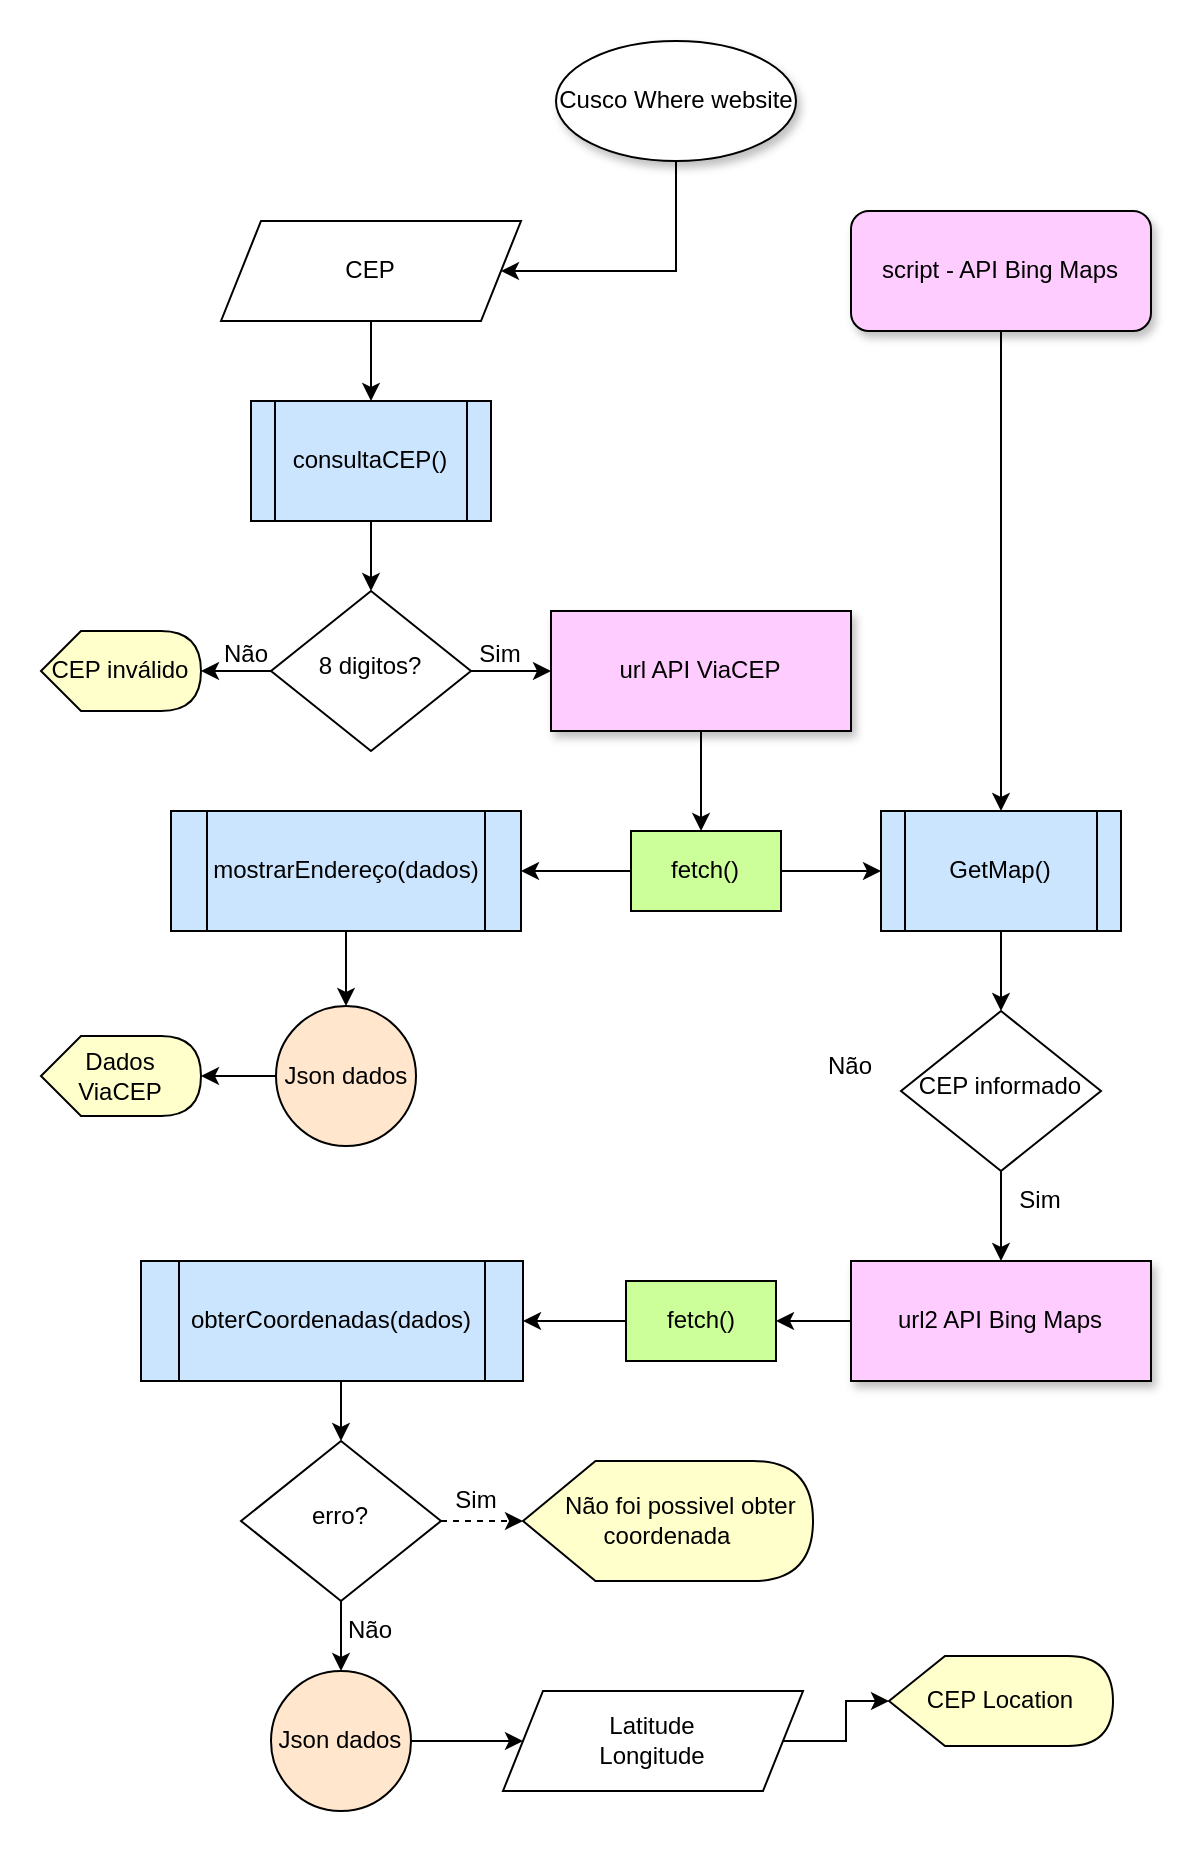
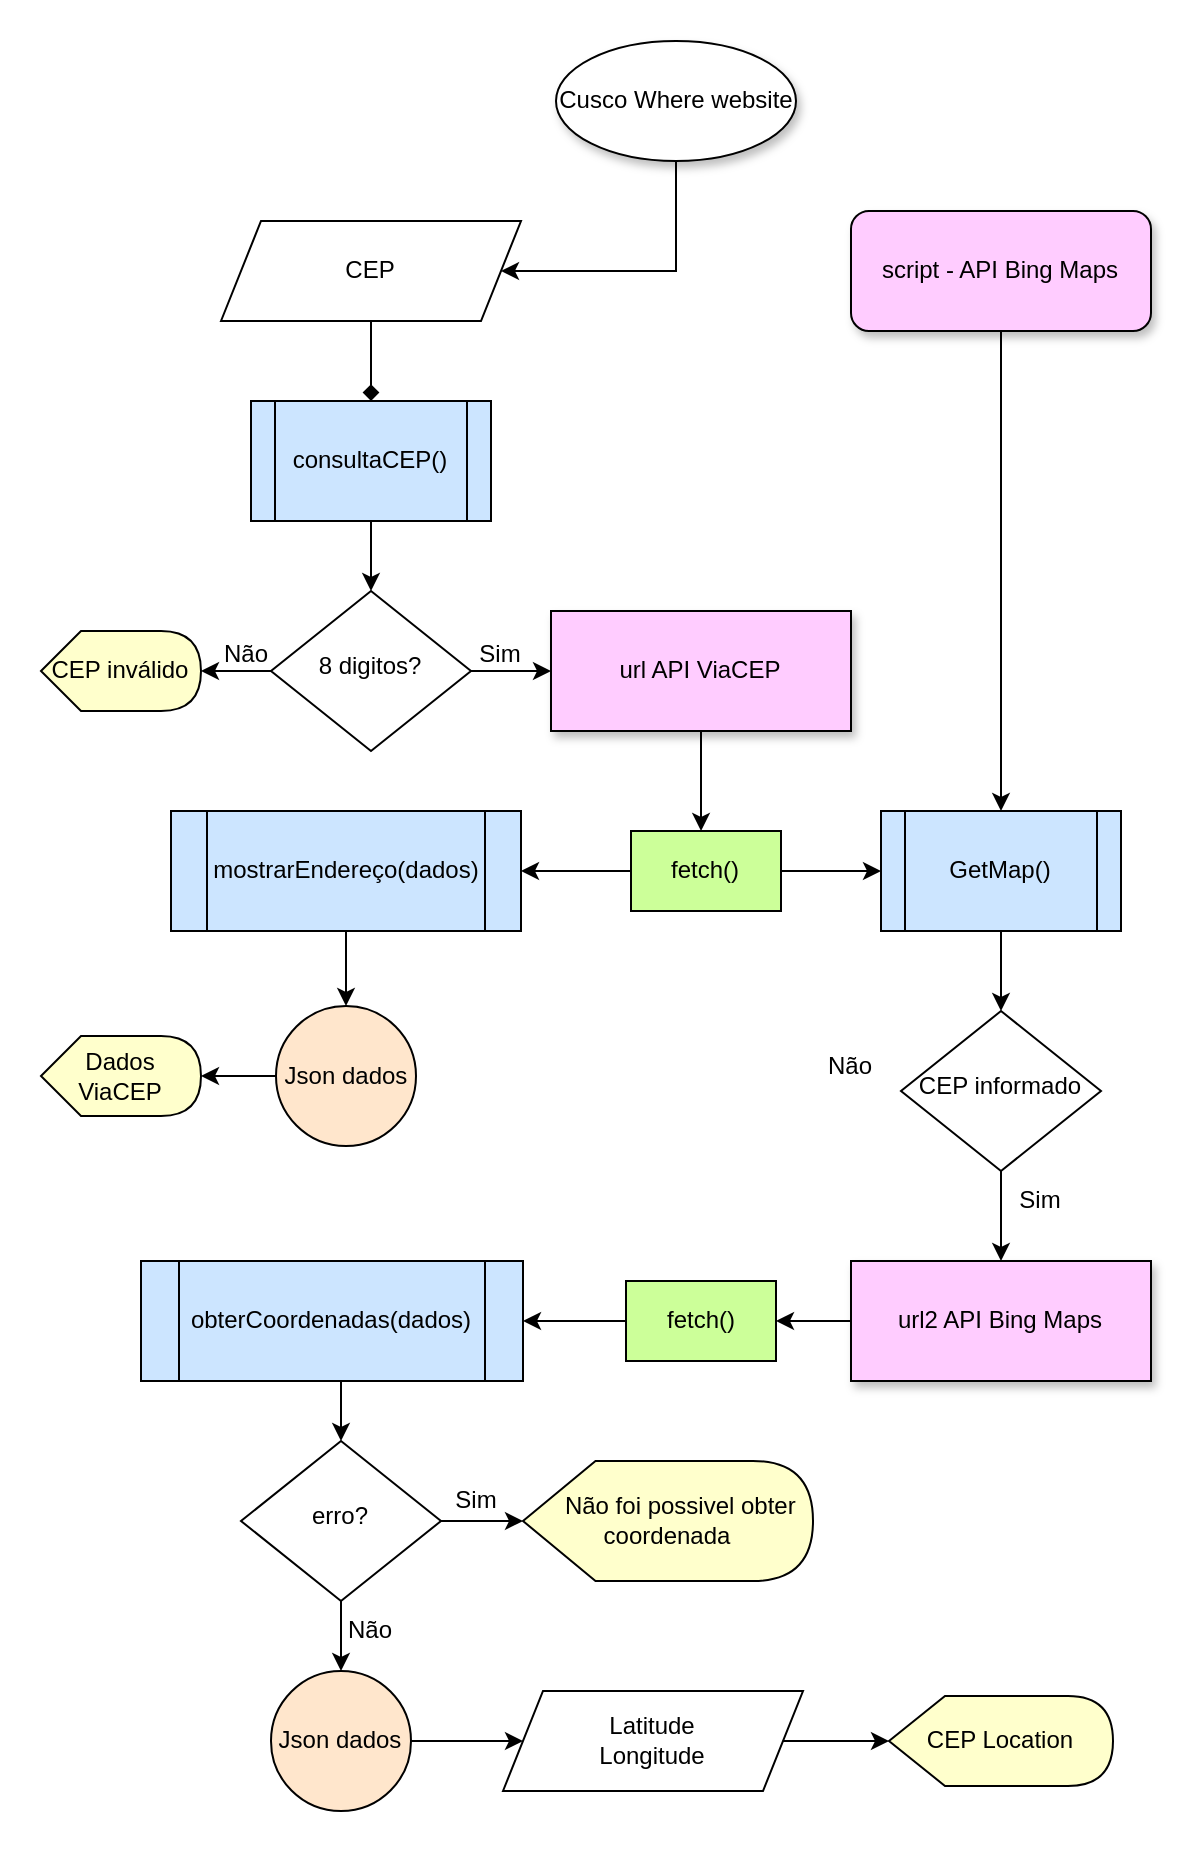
  <mxCell id="0" />
  <mxCell id="1" parent="0" />
  <mxCell id="2" style="edgeStyle=orthogonalEdgeStyle;rounded=0;orthogonalLoop=1;jettySize=auto;html=1;exitX=0;exitY=0.5;exitDx=0;exitDy=0;" edge="1" parent="1" source="4" target="9"><mxGeometry relative="1" as="geometry" /></mxCell>
  <mxCell id="3" style="edgeStyle=orthogonalEdgeStyle;rounded=0;orthogonalLoop=1;jettySize=auto;html=1;exitX=1;exitY=0.5;exitDx=0;exitDy=0;entryX=0;entryY=0.5;entryDx=0;entryDy=0;" edge="1" parent="1" source="4" target="48"><mxGeometry relative="1" as="geometry"><mxPoint x="270" y="335" as="targetPoint" /></mxGeometry></mxCell>
  <mxCell id="4" value="8 digitos?" style="rhombus;whiteSpace=wrap;html=1;shadow=0;fontFamily=Helvetica;fontSize=12;align=center;strokeWidth=1;spacing=6;spacingTop=-4;" parent="1" vertex="1"><mxGeometry x="135" y="295" width="100" height="80" as="geometry" /></mxCell>
- <mxCell id="5" style="edgeStyle=orthogonalEdgeStyle;rounded=0;orthogonalLoop=1;jettySize=auto;html=1;exitX=0.5;exitY=1;exitDx=0;exitDy=0;" edge="1" parent="1" source="6" target="8"><mxGeometry relative="1" as="geometry" /></mxCell>
+ <mxCell id="5" style="edgeStyle=orthogonalEdgeStyle;rounded=0;orthogonalLoop=1;jettySize=auto;html=1;exitX=0.5;exitY=1;exitDx=0;exitDy=0;endArrow=diamond;" edge="1" parent="1" source="6" target="8"><mxGeometry relative="1" as="geometry" /></mxCell>
  <mxCell id="6" value="CEP" style="shape=parallelogram;perimeter=parallelogramPerimeter;whiteSpace=wrap;html=1;fixedSize=1;" vertex="1" parent="1"><mxGeometry x="110" y="110" width="150" height="50" as="geometry" /></mxCell>
  <mxCell id="7" style="edgeStyle=orthogonalEdgeStyle;rounded=0;orthogonalLoop=1;jettySize=auto;html=1;exitX=0.5;exitY=1;exitDx=0;exitDy=0;entryX=0.5;entryY=0;entryDx=0;entryDy=0;" edge="1" parent="1" source="8" target="4"><mxGeometry relative="1" as="geometry" /></mxCell>
  <mxCell id="8" value="&lt;span&gt;consultaCEP()&lt;/span&gt;" style="shape=process;whiteSpace=wrap;html=1;backgroundOutline=1;fillColor=#CCE5FF;" vertex="1" parent="1"><mxGeometry x="125" y="200" width="120" height="60" as="geometry" /></mxCell>
  <mxCell id="9" value="CEP inválido" style="shape=display;whiteSpace=wrap;html=1;fillColor=#FFFFCC;" vertex="1" parent="1"><mxGeometry x="20" y="315" width="80" height="40" as="geometry" /></mxCell>
  <mxCell id="10" style="edgeStyle=orthogonalEdgeStyle;rounded=0;orthogonalLoop=1;jettySize=auto;html=1;exitX=1;exitY=0.5;exitDx=0;exitDy=0;entryX=0;entryY=0.5;entryDx=0;entryDy=0;" edge="1" parent="1" source="16" target="14"><mxGeometry relative="1" as="geometry"><mxPoint x="395" y="435" as="sourcePoint" /></mxGeometry></mxCell>
  <mxCell id="11" style="edgeStyle=orthogonalEdgeStyle;rounded=0;orthogonalLoop=1;jettySize=auto;html=1;exitX=0.5;exitY=1;exitDx=0;exitDy=0;entryX=0.467;entryY=0;entryDx=0;entryDy=0;entryPerimeter=0;" edge="1" parent="1" source="48" target="16"><mxGeometry relative="1" as="geometry"><mxPoint x="335" y="360" as="sourcePoint" /><mxPoint x="335" y="405" as="targetPoint" /></mxGeometry></mxCell>
  <mxCell id="12" style="edgeStyle=orthogonalEdgeStyle;rounded=0;orthogonalLoop=1;jettySize=auto;html=1;exitX=0.5;exitY=1;exitDx=0;exitDy=0;entryX=0.5;entryY=0;entryDx=0;entryDy=0;" edge="1" parent="1" source="46" target="14"><mxGeometry relative="1" as="geometry"><mxPoint x="490" y="160" as="sourcePoint" /></mxGeometry></mxCell>
  <mxCell id="13" style="edgeStyle=orthogonalEdgeStyle;rounded=0;orthogonalLoop=1;jettySize=auto;html=1;exitX=0.5;exitY=1;exitDx=0;exitDy=0;entryX=0.5;entryY=0;entryDx=0;entryDy=0;" edge="1" parent="1" source="14" target="23"><mxGeometry relative="1" as="geometry" /></mxCell>
  <mxCell id="14" value="&lt;span&gt;GetMap()&lt;/span&gt;" style="shape=process;whiteSpace=wrap;html=1;backgroundOutline=1;fillColor=#CCE5FF;" vertex="1" parent="1"><mxGeometry x="440" y="405" width="120" height="60" as="geometry" /></mxCell>
  <mxCell id="15" style="edgeStyle=orthogonalEdgeStyle;rounded=0;orthogonalLoop=1;jettySize=auto;html=1;exitX=0;exitY=0.5;exitDx=0;exitDy=0;entryX=1;entryY=0.5;entryDx=0;entryDy=0;" edge="1" parent="1" source="16" target="18"><mxGeometry relative="1" as="geometry" /></mxCell>
  <mxCell id="16" value="fetch()" style="rounded=0;whiteSpace=wrap;html=1;fillColor=#CCFF99;" vertex="1" parent="1"><mxGeometry x="315" y="415" width="75" height="40" as="geometry" /></mxCell>
  <mxCell id="17" style="edgeStyle=orthogonalEdgeStyle;rounded=0;orthogonalLoop=1;jettySize=auto;html=1;exitX=0.5;exitY=1;exitDx=0;exitDy=0;entryX=0.5;entryY=0;entryDx=0;entryDy=0;" edge="1" parent="1" source="18" target="20"><mxGeometry relative="1" as="geometry" /></mxCell>
  <mxCell id="18" value="&lt;span&gt;mostrarEndereço(dados)&lt;/span&gt;" style="shape=process;whiteSpace=wrap;html=1;backgroundOutline=1;fillColor=#CCE5FF;" vertex="1" parent="1"><mxGeometry x="85" y="405" width="175" height="60" as="geometry" /></mxCell>
  <mxCell id="19" style="edgeStyle=orthogonalEdgeStyle;rounded=0;orthogonalLoop=1;jettySize=auto;html=1;exitX=0;exitY=0.5;exitDx=0;exitDy=0;entryX=1;entryY=0.5;entryDx=0;entryDy=0;entryPerimeter=0;" edge="1" parent="1" source="20" target="21"><mxGeometry relative="1" as="geometry" /></mxCell>
  <mxCell id="20" value="Json dados" style="ellipse;whiteSpace=wrap;html=1;aspect=fixed;fillColor=#FFE6CC;" vertex="1" parent="1"><mxGeometry x="137.5" y="502.5" width="70" height="70" as="geometry" /></mxCell>
  <mxCell id="21" value="Dados ViaCEP" style="shape=display;whiteSpace=wrap;html=1;fillColor=#FFFFCC;" vertex="1" parent="1"><mxGeometry x="20" y="517.5" width="80" height="40" as="geometry" /></mxCell>
  <mxCell id="22" style="edgeStyle=orthogonalEdgeStyle;rounded=0;orthogonalLoop=1;jettySize=auto;html=1;exitX=0.5;exitY=1;exitDx=0;exitDy=0;entryX=0.5;entryY=0;entryDx=0;entryDy=0;" edge="1" parent="1" source="23" target="49"><mxGeometry relative="1" as="geometry"><mxPoint x="500" y="635" as="targetPoint" /></mxGeometry></mxCell>
  <mxCell id="23" value="CEP informado" style="rhombus;whiteSpace=wrap;html=1;shadow=0;fontFamily=Helvetica;fontSize=12;align=center;strokeWidth=1;spacing=6;spacingTop=-4;" vertex="1" parent="1"><mxGeometry x="450" y="505" width="100" height="80" as="geometry" /></mxCell>
  <mxCell id="24" value="Sim" style="text;html=1;strokeColor=none;fillColor=none;align=center;verticalAlign=middle;whiteSpace=wrap;rounded=0;" vertex="1" parent="1"><mxGeometry x="490" y="585" width="60" height="30" as="geometry" /></mxCell>
  <mxCell id="25" value="Sim" style="text;html=1;strokeColor=none;fillColor=none;align=center;verticalAlign=middle;whiteSpace=wrap;rounded=0;" vertex="1" parent="1"><mxGeometry x="220" y="312" width="60" height="30" as="geometry" /></mxCell>
  <mxCell id="26" value="Não" style="text;html=1;strokeColor=none;fillColor=none;align=center;verticalAlign=middle;whiteSpace=wrap;rounded=0;" vertex="1" parent="1"><mxGeometry x="93" y="312" width="60" height="30" as="geometry" /></mxCell>
  <mxCell id="27" value="Não" style="text;html=1;strokeColor=none;fillColor=none;align=center;verticalAlign=middle;whiteSpace=wrap;rounded=0;" vertex="1" parent="1"><mxGeometry x="395" y="517.5" width="60" height="30" as="geometry" /></mxCell>
  <mxCell id="28" style="edgeStyle=orthogonalEdgeStyle;rounded=0;orthogonalLoop=1;jettySize=auto;html=1;exitX=0;exitY=0.5;exitDx=0;exitDy=0;entryX=1;entryY=0.5;entryDx=0;entryDy=0;" edge="1" parent="1" source="49" target="43"><mxGeometry relative="1" as="geometry"><mxPoint x="435" y="660" as="sourcePoint" /><mxPoint x="380" y="660" as="targetPoint" /></mxGeometry></mxCell>
  <mxCell id="29" style="edgeStyle=orthogonalEdgeStyle;rounded=0;orthogonalLoop=1;jettySize=auto;html=1;exitX=0;exitY=0.5;exitDx=0;exitDy=0;entryX=1;entryY=0.5;entryDx=0;entryDy=0;" edge="1" parent="1" source="43" target="31"><mxGeometry relative="1" as="geometry"><mxPoint x="300" y="660" as="sourcePoint" /></mxGeometry></mxCell>
  <mxCell id="30" style="edgeStyle=orthogonalEdgeStyle;rounded=0;orthogonalLoop=1;jettySize=auto;html=1;exitX=0.5;exitY=1;exitDx=0;exitDy=0;entryX=0.5;entryY=0;entryDx=0;entryDy=0;" edge="1" parent="1" source="31" target="36"><mxGeometry relative="1" as="geometry" /></mxCell>
  <mxCell id="31" value="obterCoordenadas(dados)" style="shape=process;whiteSpace=wrap;html=1;backgroundOutline=1;fillColor=#CCE5FF;" vertex="1" parent="1"><mxGeometry x="70" y="630" width="191" height="60" as="geometry" /></mxCell>
  <mxCell id="32" style="edgeStyle=orthogonalEdgeStyle;rounded=0;orthogonalLoop=1;jettySize=auto;html=1;exitX=1;exitY=0.5;exitDx=0;exitDy=0;entryX=0;entryY=0.5;entryDx=0;entryDy=0;" edge="1" parent="1" source="33" target="40"><mxGeometry relative="1" as="geometry" /></mxCell>
  <mxCell id="33" value="Json dados" style="ellipse;whiteSpace=wrap;html=1;aspect=fixed;fillColor=#FFE6CC;" vertex="1" parent="1"><mxGeometry x="135" y="835" width="70" height="70" as="geometry" /></mxCell>
- <mxCell id="34" style="edgeStyle=orthogonalEdgeStyle;rounded=0;orthogonalLoop=1;jettySize=auto;html=1;exitX=1;exitY=0.5;exitDx=0;exitDy=0;entryX=0;entryY=0.5;entryDx=0;entryDy=0;entryPerimeter=0;dashed=1;" edge="1" parent="1" source="36" target="37"><mxGeometry relative="1" as="geometry" /></mxCell>
+ <mxCell id="34" style="edgeStyle=orthogonalEdgeStyle;rounded=0;orthogonalLoop=1;jettySize=auto;html=1;exitX=1;exitY=0.5;exitDx=0;exitDy=0;entryX=0;entryY=0.5;entryDx=0;entryDy=0;entryPerimeter=0;" edge="1" parent="1" source="36" target="37"><mxGeometry relative="1" as="geometry" /></mxCell>
  <mxCell id="35" style="edgeStyle=orthogonalEdgeStyle;rounded=0;orthogonalLoop=1;jettySize=auto;html=1;exitX=0.5;exitY=1;exitDx=0;exitDy=0;entryX=0.5;entryY=0;entryDx=0;entryDy=0;" edge="1" parent="1" source="36" target="33"><mxGeometry relative="1" as="geometry" /></mxCell>
  <mxCell id="36" value="erro?" style="rhombus;whiteSpace=wrap;html=1;shadow=0;fontFamily=Helvetica;fontSize=12;align=center;strokeWidth=1;spacing=6;spacingTop=-4;" vertex="1" parent="1"><mxGeometry x="120" y="720" width="100" height="80" as="geometry" /></mxCell>
  <mxCell id="37" value="&amp;nbsp; &amp;nbsp; Não foi possivel obter coordenada" style="shape=display;whiteSpace=wrap;html=1;fillColor=#FFFFCC;" vertex="1" parent="1"><mxGeometry x="261" y="730" width="145" height="60" as="geometry" /></mxCell>
  <mxCell id="38" value="Sim" style="text;html=1;strokeColor=none;fillColor=none;align=center;verticalAlign=middle;whiteSpace=wrap;rounded=0;" vertex="1" parent="1"><mxGeometry x="207.5" y="735" width="60" height="30" as="geometry" /></mxCell>
  <mxCell id="39" style="edgeStyle=orthogonalEdgeStyle;rounded=0;orthogonalLoop=1;jettySize=auto;html=1;exitX=1;exitY=0.5;exitDx=0;exitDy=0;entryX=0;entryY=0.5;entryDx=0;entryDy=0;entryPerimeter=0;" edge="1" parent="1" source="40" target="42"><mxGeometry relative="1" as="geometry" /></mxCell>
  <mxCell id="40" value="Latitude&lt;br&gt;Longitude" style="shape=parallelogram;perimeter=parallelogramPerimeter;whiteSpace=wrap;html=1;fixedSize=1;" vertex="1" parent="1"><mxGeometry x="251" y="845" width="150" height="50" as="geometry" /></mxCell>
  <mxCell id="41" value="Não" style="text;html=1;strokeColor=none;fillColor=none;align=center;verticalAlign=middle;whiteSpace=wrap;rounded=0;" vertex="1" parent="1"><mxGeometry x="155" y="800" width="60" height="30" as="geometry" /></mxCell>
- <mxCell id="42" value="CEP Location" style="shape=display;whiteSpace=wrap;html=1;fillColor=#FFFFCC;" vertex="1" parent="1"><mxGeometry x="444" y="827.5" width="112" height="45" as="geometry" /></mxCell>
+ <mxCell id="42" value="CEP Location" style="shape=display;whiteSpace=wrap;html=1;fillColor=#FFFFCC;" vertex="1" parent="1"><mxGeometry x="444" y="847.5" width="112" height="45" as="geometry" /></mxCell>
  <mxCell id="43" value="fetch()" style="rounded=0;whiteSpace=wrap;html=1;fillColor=#CCFF99;" vertex="1" parent="1"><mxGeometry x="312.5" y="640" width="75" height="40" as="geometry" /></mxCell>
  <mxCell id="44" style="edgeStyle=orthogonalEdgeStyle;rounded=0;orthogonalLoop=1;jettySize=auto;html=1;exitX=0.5;exitY=1;exitDx=0;exitDy=0;entryX=1;entryY=0.5;entryDx=0;entryDy=0;" edge="1" parent="1" source="45" target="6"><mxGeometry relative="1" as="geometry"><Array as="points"><mxPoint x="338" y="135" /></Array></mxGeometry></mxCell>
  <mxCell id="45" value="Cusco Where website" style="ellipse;whiteSpace=wrap;html=1;shadow=1;fillColor=#FFFFFF;" vertex="1" parent="1"><mxGeometry x="277.5" y="20" width="120" height="60" as="geometry" /></mxCell>
  <mxCell id="46" value="&lt;span&gt;script - API Bing Maps&lt;/span&gt;" style="whiteSpace=wrap;html=1;shadow=1;fillColor=#FFCCFF;rounded=1;" vertex="1" parent="1"><mxGeometry x="425" y="105" width="150" height="60" as="geometry" /></mxCell>
  <mxCell id="47" style="edgeStyle=orthogonalEdgeStyle;rounded=0;orthogonalLoop=1;jettySize=auto;html=1;exitX=0.5;exitY=1;exitDx=0;exitDy=0;" edge="1" parent="1"><mxGeometry relative="1" as="geometry"><mxPoint x="500" y="685" as="sourcePoint" /><mxPoint x="500" y="685" as="targetPoint" /></mxGeometry></mxCell>
  <mxCell id="48" value="url API ViaCEP" style="rounded=0;whiteSpace=wrap;html=1;shadow=1;fillColor=#FFCCFF;" vertex="1" parent="1"><mxGeometry x="275" y="305" width="150" height="60" as="geometry" /></mxCell>
  <mxCell id="49" value="url2 API Bing Maps" style="rounded=0;whiteSpace=wrap;html=1;shadow=1;fillColor=#FFCCFF;" vertex="1" parent="1"><mxGeometry x="425" y="630" width="150" height="60" as="geometry" /></mxCell>
